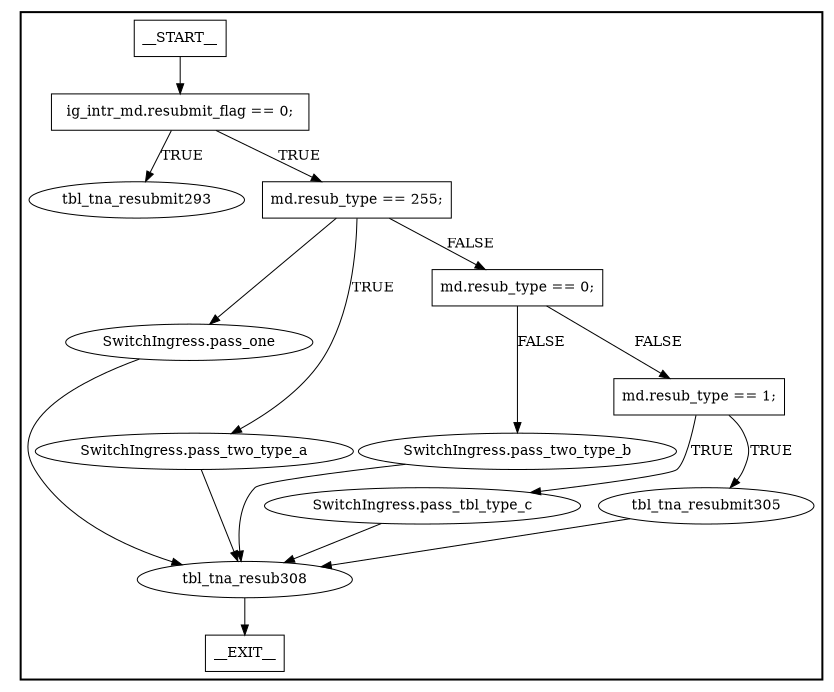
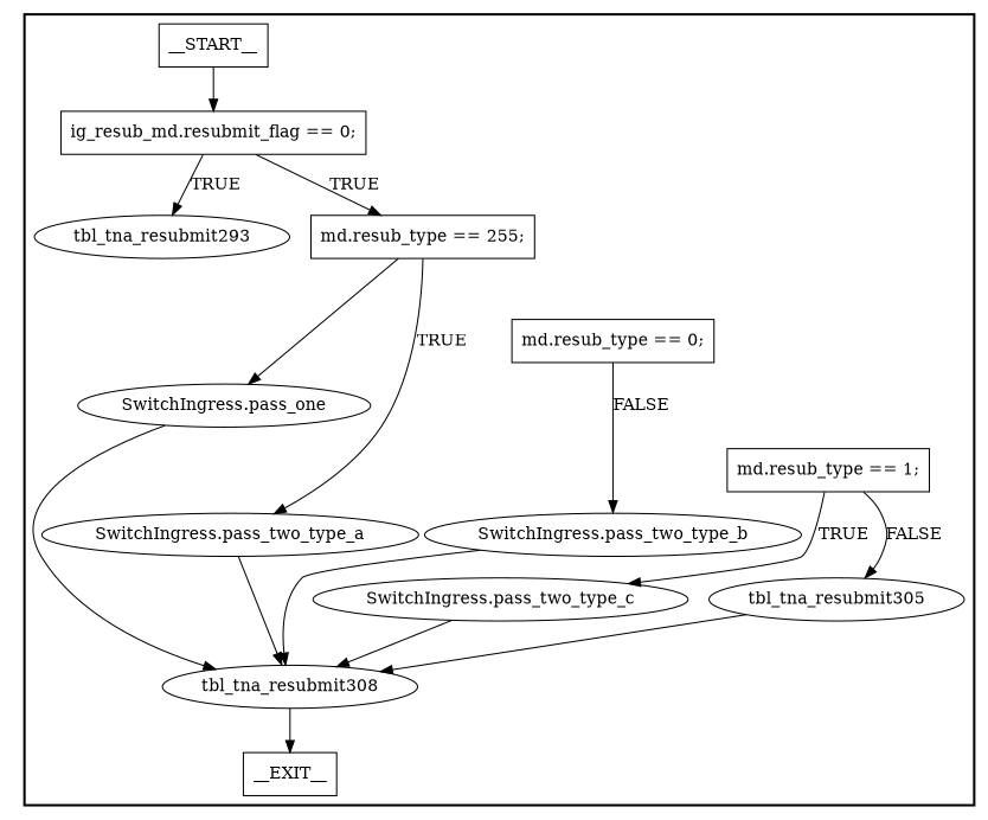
  digraph {
    node [shape=ellipse style=solid]
    n1 [label=__START__ shape=rectangle]
-   n2 [label="ig_intr_md.resubmit_flag == 0;" shape=rectangle]
+   n2 [label="ig_resub_md.resubmit_flag == 0;" shape=rectangle]
    n3 [label=__EXIT__ shape=rectangle]
    n4 [label=tbl_tna_resubmit293]
    n5 [label="md.resub_type == 255;" shape=rectangle]
    n6 [label="SwitchIngress.pass_one"]
-   n7 [label=tbl_tna_resub308]
+   n7 [label=tbl_tna_resubmit308]
    n8 [label="SwitchIngress.pass_two_type_a"]
    n9 [label="md.resub_type == 0;" shape=rectangle]
    n10 [label="SwitchIngress.pass_two_type_b"]
    n11 [label="md.resub_type == 1;" shape=rectangle]
-   n12 [label="SwitchIngress.pass_tbl_type_c"]
+   n12 [label="SwitchIngress.pass_two_type_c"]
    n13 [label=tbl_tna_resubmit305]
    subgraph cluster_1 {
      labeljust=r
      style=bold
      n1
      n2
      n3
      n4
      n5
      n6
      n7
      n8
      n9
      n10
      n11
      n12
      n13
    }
    n1 -> n2
    n2 -> n4 [label=TRUE]
    n2 -> n5 [label=TRUE]
    n5 -> n6
    n5 -> n8 [label=TRUE]
-   n5 -> n9 [label=FALSE]
    n6 -> n7
    n7 -> n3
    n8 -> n7
    n9 -> n10 [label=FALSE]
-   n9 -> n11 [label=FALSE]
    n10 -> n7
    n11 -> n12 [label=TRUE]
-   n11 -> n13 [label=TRUE]
+   n11 -> n13 [label=FALSE]
    n12 -> n7
    n13 -> n7
  }
